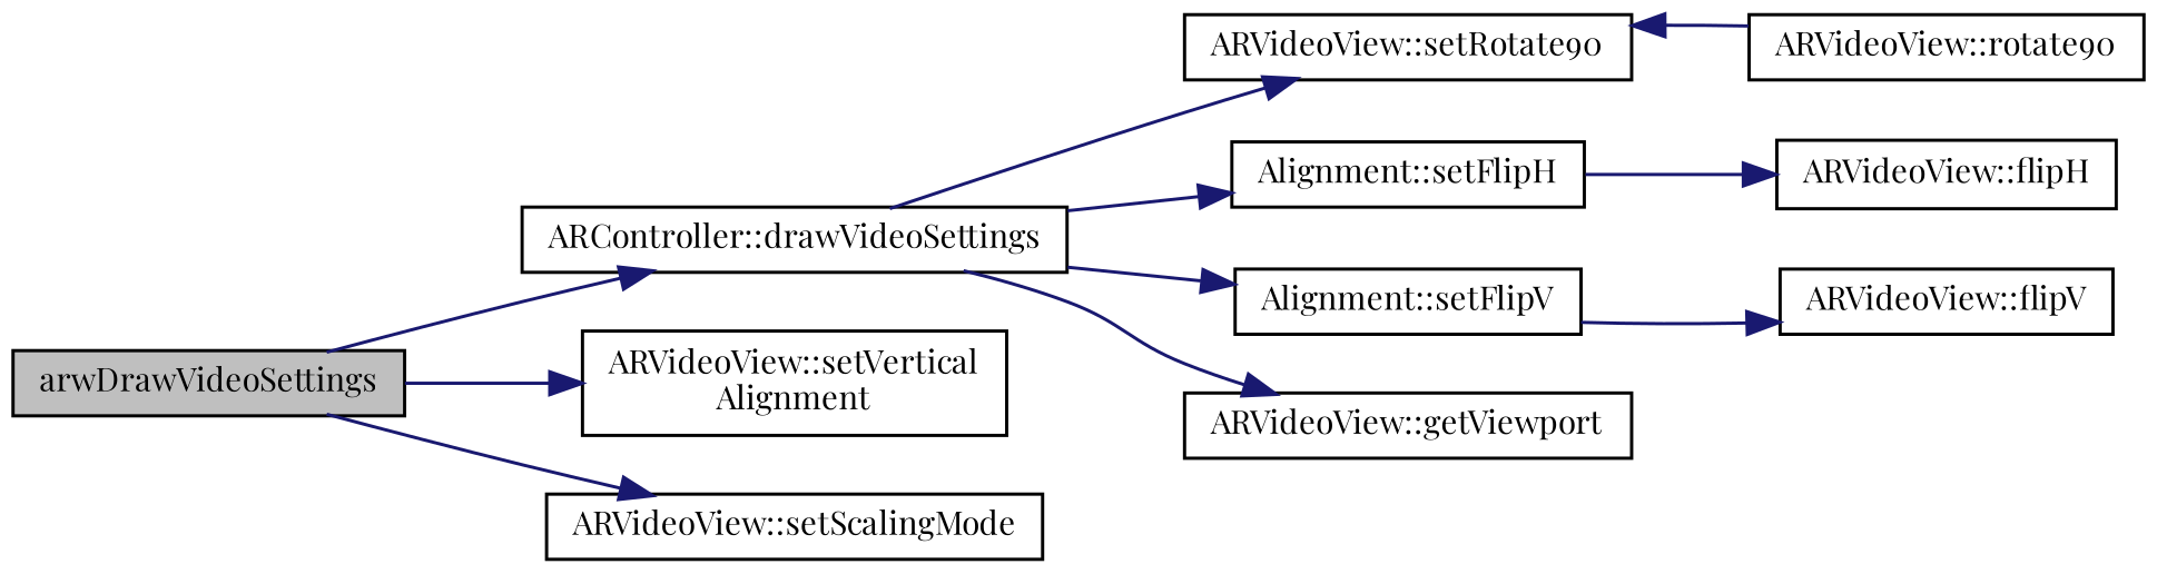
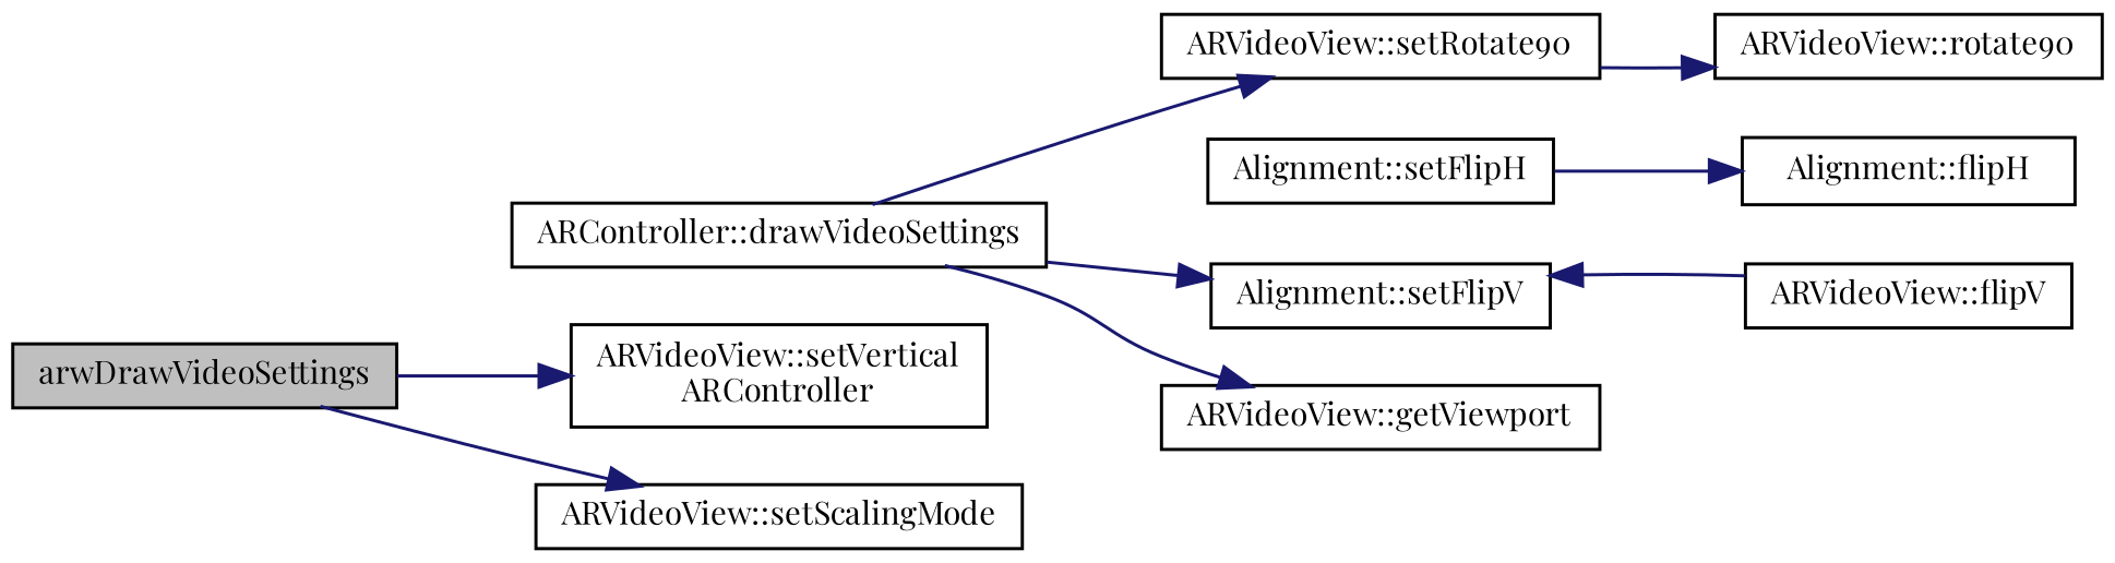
  digraph {
    fontname="Playfair Display"
    rankdir=LR
    node [color=black fillcolor=white fontname="Playfair Display" fontsize=10 shape=record style=filled]
    edge [color=midnightblue fontname="Playfair Display" fontsize=10 labelfontname=Helvetica labelfontsize=10 style=solid]
    n1 [fillcolor=grey75 fontcolor=black height=0.2 label=arwDrawVideoSettings width=0.4]
    n2 [height=0.2 label="ARController::drawVideoSettings" width=0.4]
-   n3 [height=0.2 label="ARVideoView::setVertical\lAlignment" width=0.4]
+   n3 [height=0.2 label="ARVideoView::setVertical\lARController" width=0.4]
    n4 [height=0.2 label="ARVideoView::setScalingMode" width=0.4]
    n5 [height=0.2 label="ARVideoView::setRotate90" width=0.4]
    n6 [height=0.2 label="Alignment::setFlipH" width=0.4]
    n7 [height=0.2 label="Alignment::setFlipV" width=0.4]
    n8 [height=0.2 label="ARVideoView::getViewport" width=0.4]
    n9 [height=0.2 label="ARVideoView::rotate90" width=0.4]
-   n10 [height=0.2 label="ARVideoView::flipH" width=0.4]
+   n10 [height=0.2 label="Alignment::flipH" width=0.4]
    n11 [height=0.2 label="ARVideoView::flipV" width=0.4]
-   n1 -> n2
    n1 -> n3
    n1 -> n4
    n2 -> n5
-   n2 -> n6
    n2 -> n7
    n2 -> n8
-   n9 -> n5
+   n5 -> n9
    n6 -> n10
-   n7 -> n11
+   n11 -> n7
  }
